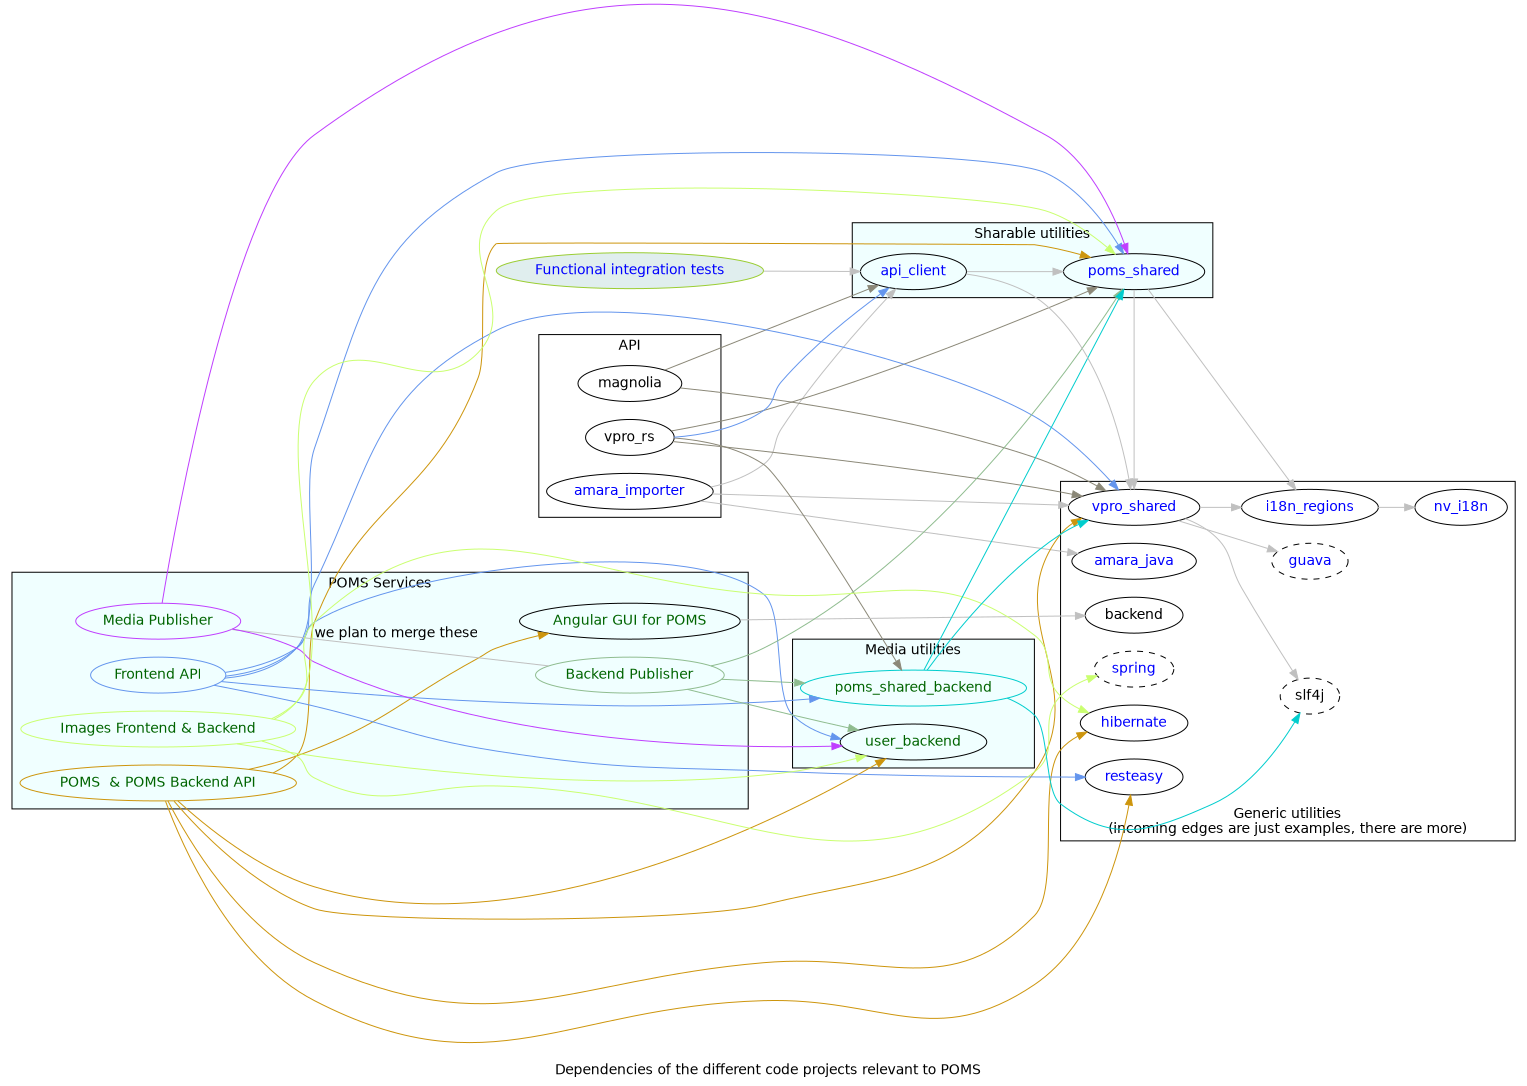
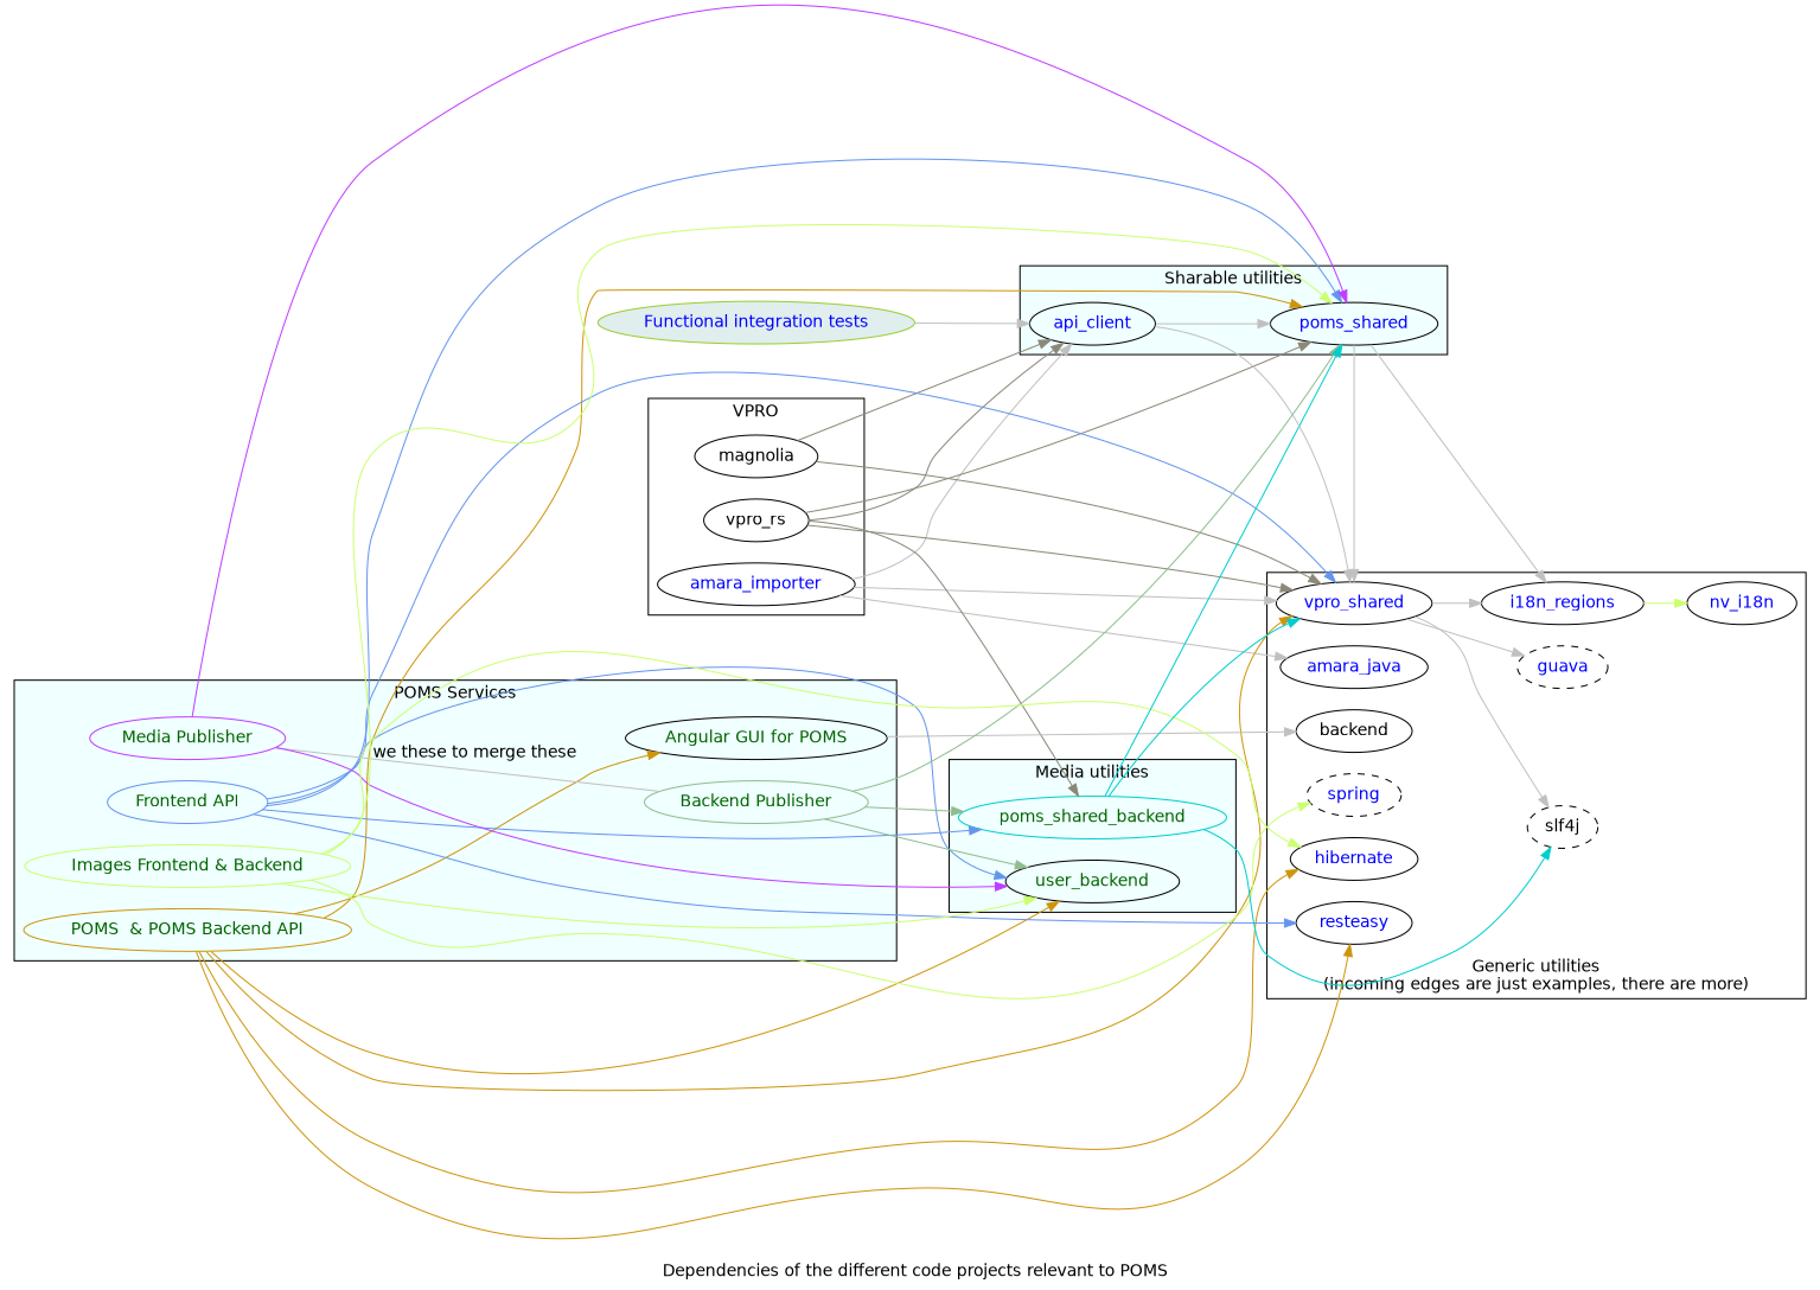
  strict digraph {
    fontname="DejaVu Sans"
    label="\n  Dependencies of the different code projects relevant to POMS"
    rankdir=LR
    splines=yes
    node [fontcolor=blue fontname="DejaVu Sans"]
    edge [color=gray fontname="DejaVu Sans"]
    vpro_shared
    i18n_regions
    nv_i18n
    amara_java
    resteasy
    spring [style=dashed]
    guava [style=dashed]
    hibernate
    slf4j [style=dashed fontcolor=""]
    n10 [label=backend fontcolor=""]
    amara_importer
    magnolia [fontcolor=""]
    vpro_rs [fontcolor=""]
    n14 [color=darkgoldenrod3 fontcolor=darkgreen label="POMS  & POMS Backend API"]
    n15 [fontcolor=darkgreen label="Angular GUI for POMS"]
    n16 [color=cornflowerblue fontcolor=darkgreen label="Frontend API"]
    n17 [color=darkorchid1 fontcolor=darkgreen label="Media Publisher"]
    n18 [color=darkseagreen fontcolor=darkgreen label="Backend Publisher"]
    n19 [color=darkolivegreen1 fontcolor=darkgreen label="Images Frontend & Backend"]
    poms_shared_backend [color=cyan3 fontcolor=darkgreen]
    user_backend [fontcolor=darkgreen]
    poms_shared
    api_client
    n24 [color=yellowgreen fillcolor=azure2 label="Functional integration tests" style=filled]
    subgraph cluster_1 {
      label="Generic utilities\n(incoming edges are just examples, there are more)"
      labelloc=b
      vpro_shared
      i18n_regions
      nv_i18n
      amara_java
      resteasy
      spring
      guava
      hibernate
      slf4j
      n10
    }
    subgraph cluster_2 {
-     label=API
+     label=VPRO
      amara_importer
      magnolia
      vpro_rs
    }
    subgraph cluster_3 {
      bgcolor=azure
      description="These are actually deployed"
      label="POMS Services"
      n14
      n15
      n16
      n17
      n18
      n19
    }
    subgraph cluster_4 {
      bgcolor=azure
      label="Media utilities"
      poms_shared_backend
      user_backend
    }
    subgraph cluster_5 {
      bgcolor=azure
      label="Sharable utilities"
      poms_shared
      api_client
    }
    vpro_shared -> i18n_regions
    vpro_shared -> guava
    vpro_shared -> slf4j
-   i18n_regions -> nv_i18n
+   i18n_regions -> nv_i18n [color=darkolivegreen1]
    amara_importer -> vpro_shared
    amara_importer -> amara_java
    amara_importer -> api_client
    magnolia -> vpro_shared [color=cornsilk4]
    magnolia -> api_client [color=cornsilk4]
    vpro_rs -> vpro_shared [color=cornsilk4]
    vpro_rs -> poms_shared_backend [color=cornsilk4]
    vpro_rs -> poms_shared [color=cornsilk4]
-   vpro_rs -> api_client [color=cornflowerblue]
+   vpro_rs -> api_client [color=cornsilk4]
    n14 -> vpro_shared [color=darkgoldenrod3]
    n14 -> resteasy [color=darkgoldenrod3]
    n14 -> hibernate [color=darkgoldenrod3]
    n14 -> n15 [color=darkgoldenrod3]
    n14 -> user_backend [color=darkgoldenrod3]
    n14 -> poms_shared [color=darkgoldenrod3]
    n15 -> n10
    n16 -> vpro_shared [color=cornflowerblue]
    n16 -> resteasy [color=cornflowerblue]
    n16 -> poms_shared_backend [color=cornflowerblue]
    n16 -> user_backend [color=cornflowerblue]
    n16 -> poms_shared [color=cornflowerblue]
-   n17 -> n18 [dir=none label="we plan to merge these"]
+   n17 -> n18 [dir=none label="we these to merge these"]
    n17 -> user_backend [color=darkorchid1]
    n17 -> poms_shared [color=darkorchid1]
    n18 -> poms_shared_backend [color=darkseagreen]
    n18 -> user_backend [color=darkseagreen]
    n18 -> poms_shared [color=darkseagreen]
    n19 -> spring [color=darkolivegreen1]
    n19 -> hibernate [color=darkolivegreen1]
    n19 -> user_backend [color=darkolivegreen1]
    n19 -> poms_shared [color=darkolivegreen1]
    poms_shared_backend -> vpro_shared [color=cyan3]
    poms_shared_backend -> slf4j [color=cyan3]
    poms_shared_backend -> poms_shared [color=cyan3]
    poms_shared -> vpro_shared
    poms_shared -> i18n_regions
    api_client -> vpro_shared
    api_client -> poms_shared
    n24 -> api_client
  }
